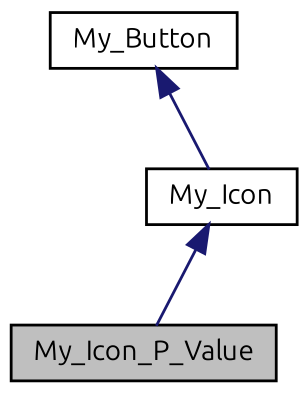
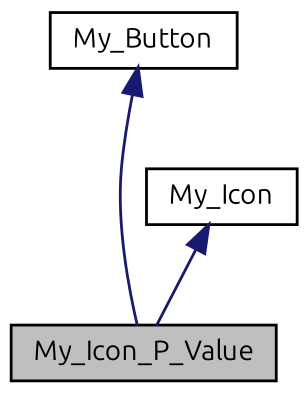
  digraph {
    fontname=Ubuntu
    node [color=black fillcolor=white fontname=Ubuntu fontsize=10 shape=record style=filled]
    edge [color=midnightblue dir=back fontname=Ubuntu fontsize=10 labelfontname=Helvetica labelfontsize=10 style=solid]
    n1 [fillcolor=grey75 fontcolor=black height=0.2 label=My_Icon_P_Value width=0.4]
    n2 [height=0.2 label=My_Icon width=0.4]
    n3 [height=0.2 label=My_Button width=0.4]
    n2 -> n1
-   n3 -> n2
+   n3 -> n1
  }
